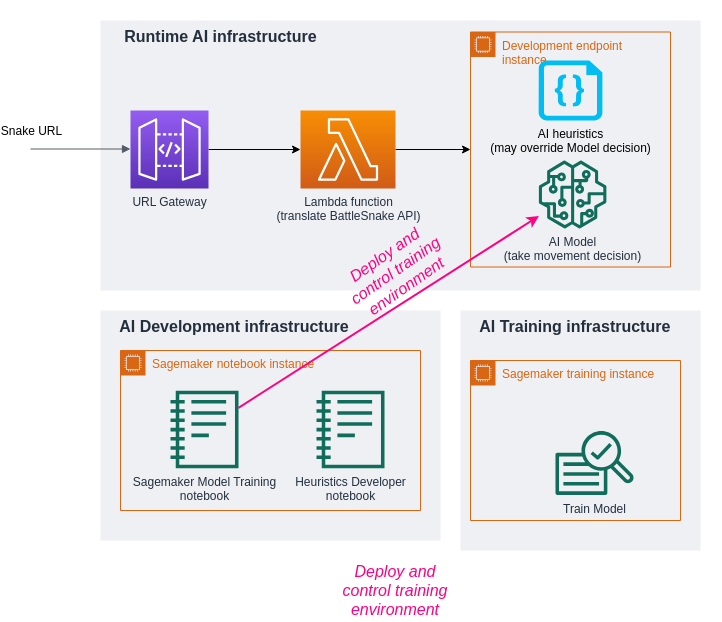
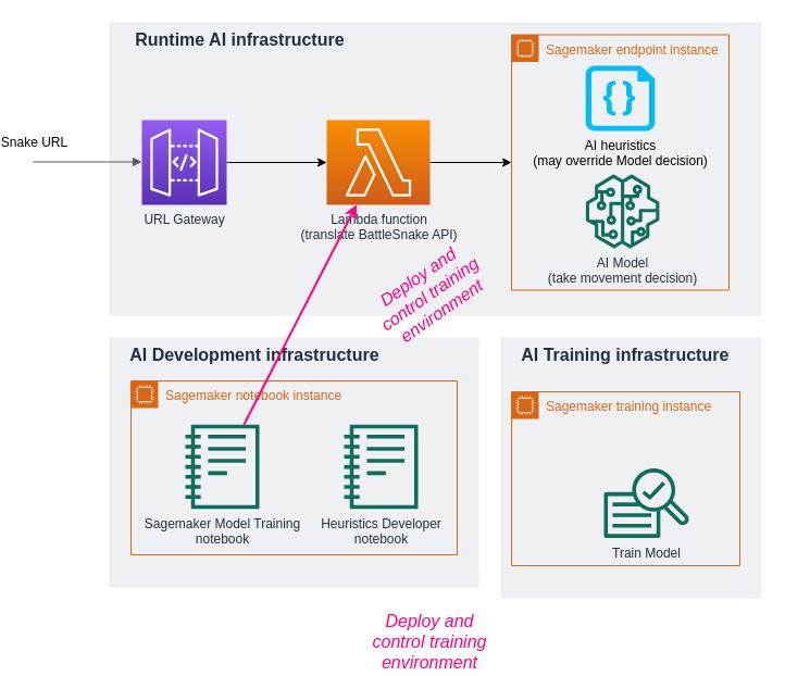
  <mxCell id="0" />
  <mxCell id="1" parent="0" />
  <mxCell id="2" value="    AI Development infrastructure" style="fillColor=#EFF0F3;strokeColor=none;dashed=0;verticalAlign=top;fontStyle=1;fontColor=#232F3D;align=left;fontSize=16;" vertex="1" parent="1"><mxGeometry x="90" y="310" width="340" height="230" as="geometry" /></mxCell>
  <mxCell id="3" value="     Runtime AI infrastructure" style="fillColor=#EFF0F3;strokeColor=none;dashed=0;verticalAlign=top;fontStyle=1;fontColor=#232F3D;align=left;fontSize=16;" vertex="1" parent="1"><mxGeometry x="90" y="20" width="600" height="270" as="geometry" /></mxCell>
  <mxCell id="4" value="Sagemaker notebook instance" style="points=[[0,0],[0.25,0],[0.5,0],[0.75,0],[1,0],[1,0.25],[1,0.5],[1,0.75],[1,1],[0.75,1],[0.5,1],[0.25,1],[0,1],[0,0.75],[0,0.5],[0,0.25]];outlineConnect=0;gradientColor=none;html=1;whiteSpace=wrap;fontSize=12;fontStyle=0;shape=mxgraph.aws4.group;grIcon=mxgraph.aws4.group_ec2_instance_contents;strokeColor=#D86613;fillColor=none;verticalAlign=top;align=left;spacingLeft=30;fontColor=#D86613;dashed=0;" vertex="1" parent="1"><mxGeometry x="110" y="350" width="300" height="160" as="geometry" /></mxCell>
  <mxCell id="5" style="edgeStyle=orthogonalEdgeStyle;rounded=0;orthogonalLoop=1;jettySize=auto;html=1;entryX=0;entryY=0.5;entryDx=0;entryDy=0;" edge="1" parent="1" source="6" target="11"><mxGeometry relative="1" as="geometry" /></mxCell>
  <mxCell id="6" value="Lambda function&lt;br&gt;(translate BattleSnake API)" style="outlineConnect=0;fontColor=#232F3E;gradientColor=#F78E04;gradientDirection=north;fillColor=#D05C17;strokeColor=#ffffff;dashed=0;verticalLabelPosition=bottom;verticalAlign=top;align=center;html=1;fontSize=12;fontStyle=0;aspect=fixed;shape=mxgraph.aws4.resourceIcon;resIcon=mxgraph.aws4.lambda;" parent="1" vertex="1"><mxGeometry x="290" y="110" width="95" height="78" as="geometry" /></mxCell>
  <mxCell id="7" style="edgeStyle=orthogonalEdgeStyle;rounded=0;orthogonalLoop=1;jettySize=auto;html=1;" parent="1" source="8" target="6" edge="1"><mxGeometry relative="1" as="geometry" /></mxCell>
  <mxCell id="8" value="URL Gateway" style="outlineConnect=0;fontColor=#232F3E;gradientColor=#945DF2;gradientDirection=north;fillColor=#5A30B5;strokeColor=#ffffff;dashed=0;verticalLabelPosition=bottom;verticalAlign=top;align=center;html=1;fontSize=12;fontStyle=0;aspect=fixed;shape=mxgraph.aws4.resourceIcon;resIcon=mxgraph.aws4.api_gateway;" parent="1" vertex="1"><mxGeometry x="120" y="110" width="78" height="78" as="geometry" /></mxCell>
  <mxCell id="9" value="" style="edgeStyle=orthogonalEdgeStyle;html=1;endArrow=block;elbow=vertical;startArrow=none;endFill=1;strokeColor=#545B64;rounded=0;" parent="1" edge="1"><mxGeometry width="100" relative="1" as="geometry"><mxPoint x="20" y="148.5" as="sourcePoint" /><mxPoint x="120" y="148.5" as="targetPoint" /></mxGeometry></mxCell>
  <mxCell id="10" value="Snake URL" style="text;html=1;align=center;verticalAlign=middle;resizable=0;points=[];labelBackgroundColor=#ffffff;" parent="9" vertex="1" connectable="0"><mxGeometry x="-0.54" y="4" relative="1" as="geometry"><mxPoint x="-23" y="-14.5" as="offset" /></mxGeometry></mxCell>
- <mxCell id="11" value="Development endpoint instance" style="points=[[0,0],[0.25,0],[0.5,0],[0.75,0],[1,0],[1,0.25],[1,0.5],[1,0.75],[1,1],[0.75,1],[0.5,1],[0.25,1],[0,1],[0,0.75],[0,0.5],[0,0.25]];outlineConnect=0;gradientColor=none;html=1;whiteSpace=wrap;fontSize=12;fontStyle=0;shape=mxgraph.aws4.group;grIcon=mxgraph.aws4.group_ec2_instance_contents;strokeColor=#D86613;fillColor=none;verticalAlign=top;align=left;spacingLeft=30;fontColor=#D86613;dashed=0;" vertex="1" parent="1"><mxGeometry x="460" y="31.5" width="200" height="235" as="geometry" /></mxCell>
+ <mxCell id="11" value="Sagemaker endpoint instance" style="points=[[0,0],[0.25,0],[0.5,0],[0.75,0],[1,0],[1,0.25],[1,0.5],[1,0.75],[1,1],[0.75,1],[0.5,1],[0.25,1],[0,1],[0,0.75],[0,0.5],[0,0.25]];outlineConnect=0;gradientColor=none;html=1;whiteSpace=wrap;fontSize=12;fontStyle=0;shape=mxgraph.aws4.group;grIcon=mxgraph.aws4.group_ec2_instance_contents;strokeColor=#D86613;fillColor=none;verticalAlign=top;align=left;spacingLeft=30;fontColor=#D86613;dashed=0;" vertex="1" parent="1"><mxGeometry x="460" y="31.5" width="200" height="235" as="geometry" /></mxCell>
  <mxCell id="12" value="AI Model&lt;br&gt;(take movement decision)" style="outlineConnect=0;fontColor=#232F3E;gradientColor=none;fillColor=#116D5B;strokeColor=none;dashed=0;verticalLabelPosition=bottom;verticalAlign=top;align=center;html=1;fontSize=12;fontStyle=0;aspect=fixed;pointerEvents=1;shape=mxgraph.aws4.sagemaker_model;" vertex="1" parent="1"><mxGeometry x="528.13" y="160" width="68" height="68" as="geometry" /></mxCell>
  <mxCell id="13" value="Heuristics Developer&lt;br&gt;notebook" style="outlineConnect=0;fontColor=#232F3E;gradientColor=none;fillColor=#116D5B;strokeColor=none;dashed=0;verticalLabelPosition=bottom;verticalAlign=top;align=center;html=1;fontSize=12;fontStyle=0;aspect=fixed;pointerEvents=1;shape=mxgraph.aws4.sagemaker_notebook;" vertex="1" parent="1"><mxGeometry x="306" y="390" width="68" height="78" as="geometry" /></mxCell>
  <mxCell id="14" value="AI heuristics&lt;br&gt;(may override Model decision)" style="verticalLabelPosition=bottom;html=1;verticalAlign=top;align=center;strokeColor=none;fillColor=#00BEF2;shape=mxgraph.azure.code_file;pointerEvents=1;" vertex="1" parent="1"><mxGeometry x="528.13" y="60" width="63.75" height="60" as="geometry" /></mxCell>
  <mxCell id="15" value="Sagemaker Model Training&lt;br&gt;notebook" style="outlineConnect=0;fontColor=#232F3E;gradientColor=none;fillColor=#116D5B;strokeColor=none;dashed=0;verticalLabelPosition=bottom;verticalAlign=top;align=center;html=1;fontSize=12;fontStyle=0;aspect=fixed;pointerEvents=1;shape=mxgraph.aws4.sagemaker_notebook;" vertex="1" parent="1"><mxGeometry x="160" y="390" width="68" height="78" as="geometry" /></mxCell>
- <mxCell id="16" value="" style="endArrow=classic;html=1;labelBackgroundColor=none;strokeColor=#ff0080;strokeWidth=2;fontSize=16;fontColor=#ff0080;" edge="1" parent="1" source="15" target="12"><mxGeometry width="50" height="50" relative="1" as="geometry"><mxPoint x="580" y="390" as="sourcePoint" /><mxPoint x="630" y="340" as="targetPoint" /></mxGeometry></mxCell>
+ <mxCell id="16" value="" style="endArrow=classic;html=1;labelBackgroundColor=none;strokeColor=#ff0080;strokeWidth=2;fontSize=16;fontColor=#ff0080;" edge="1" parent="1" source="15" target="6"><mxGeometry width="50" height="50" relative="1" as="geometry"><mxPoint x="580" y="390" as="sourcePoint" /><mxPoint x="630" y="340" as="targetPoint" /></mxGeometry></mxCell>
  <mxCell id="17" value="Deploy and control training environment" style="text;html=1;strokeColor=none;fillColor=none;align=center;verticalAlign=middle;whiteSpace=wrap;rounded=0;fontSize=16;fontColor=#ff0080;fontStyle=2" vertex="1" parent="1"><mxGeometry x="320" y="580" width="130" height="20" as="geometry" /></mxCell>
  <mxCell id="18" value="    AI Training infrastructure" style="fillColor=#EFF0F3;strokeColor=none;dashed=0;verticalAlign=top;fontStyle=1;fontColor=#232F3D;align=left;fontSize=16;" vertex="1" parent="1"><mxGeometry x="450" y="310" width="240" height="240" as="geometry" /></mxCell>
  <mxCell id="19" value="Sagemaker training instance" style="points=[[0,0],[0.25,0],[0.5,0],[0.75,0],[1,0],[1,0.25],[1,0.5],[1,0.75],[1,1],[0.75,1],[0.5,1],[0.25,1],[0,1],[0,0.75],[0,0.5],[0,0.25]];outlineConnect=0;gradientColor=none;html=1;whiteSpace=wrap;fontSize=12;fontStyle=0;shape=mxgraph.aws4.group;grIcon=mxgraph.aws4.group_ec2_instance_contents;strokeColor=#D86613;fillColor=none;verticalAlign=top;align=left;spacingLeft=30;fontColor=#D86613;dashed=0;" vertex="1" parent="1"><mxGeometry x="460" y="360" width="210" height="160" as="geometry" /></mxCell>
  <mxCell id="20" value="Train Model" style="outlineConnect=0;fontColor=#232F3E;gradientColor=none;fillColor=#116D5B;strokeColor=none;dashed=0;verticalLabelPosition=bottom;verticalAlign=top;align=center;html=1;fontSize=12;fontStyle=0;aspect=fixed;pointerEvents=1;shape=mxgraph.aws4.sagemaker_train;" vertex="1" parent="1"><mxGeometry x="545" y="430" width="78" height="65" as="geometry" /></mxCell>
  <mxCell id="21" value="Deploy and control training environment" style="text;html=1;strokeColor=none;fillColor=none;align=center;verticalAlign=middle;whiteSpace=wrap;rounded=0;fontSize=16;fontColor=#ff0080;fontStyle=2;rotation=-35;" vertex="1" parent="1"><mxGeometry x="320" y="260" width="130" height="20" as="geometry" /></mxCell>
